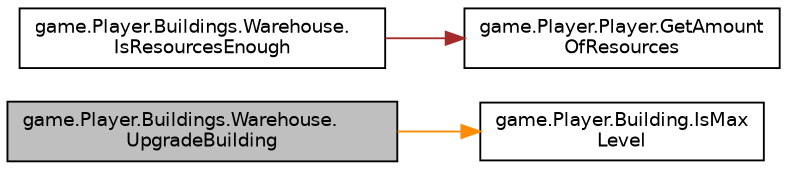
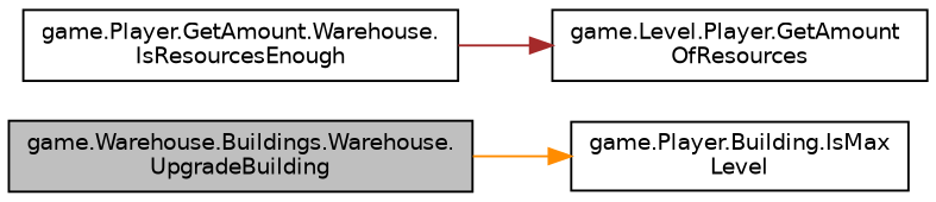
  digraph {
    rankdir=LR
    node [color=black fillcolor=white fontname=Helvetica fontsize=10 shape=record style=filled]
    edge [fontname=Helvetica fontsize=10 labelfontname=Helvetica labelfontsize=10 style=solid]
-   n1 [fillcolor=grey75 fontcolor=black height=0.2 label="game.Player.Buildings.Warehouse.\lUpgradeBuilding" width=0.4]
+   n1 [fillcolor=grey75 fontcolor=black height=0.2 label="game.Warehouse.Buildings.Warehouse.\lUpgradeBuilding" width=0.4]
    n2 [height=0.2 label="game.Player.Building.IsMax\lLevel" width=0.4]
-   n3 [height=0.2 label="game.Player.Buildings.Warehouse.\lIsResourcesEnough" width=0.4]
-   n4 [height=0.2 label="game.Player.Player.GetAmount\lOfResources" width=0.4]
+   n3 [height=0.2 label="game.Player.GetAmount.Warehouse.\lIsResourcesEnough" width=0.4]
+   n4 [height=0.2 label="game.Level.Player.GetAmount\lOfResources" width=0.4]
    n1 -> n2 [color=darkorange]
    n3 -> n4 [color=brown]
  }
